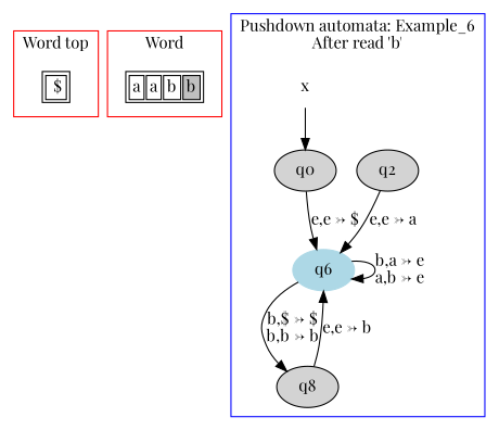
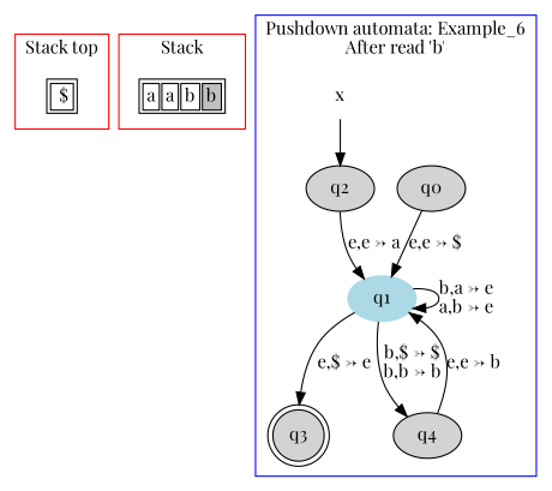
  digraph {
    fontname="Playfair Display"
    node [fontname="Playfair Display" style=filled]
    edge [fontname="Playfair Display"]
    n1 [label=<<TABLE> <TR> <TD> $</TD> </TR> </TABLE>> shape=plaintext style=""]
    n2 [label=<<TABLE> <TR> <TD><FONT>a</FONT></TD> <TD><FONT>a</FONT></TD> <TD><FONT>b</FONT></TD> <TD BGCOLOR="gray"><FONT>b</FONT></TD> </TR> </TABLE>> shape=plaintext style=""]
    q0
-   q1 [color=lightblue label=q6]
+   q1 [color=lightblue]
    q2
-   q4 [label=q8]
+   q3 [shape=doublecircle]
+   q4
    x [color=white]
    subgraph cluster_1 {
      color=red
-     label="Word top"
+     label="Stack top"
      n1
    }
    subgraph cluster_2 {
      color=red
-     label=Word
+     label=Stack
      n2
    }
    subgraph cluster_3 {
      color=blue
      label="Pushdown automata: Example_6\nAfter read 'b'"
      q0
      q1
      q2
+     q3
      q4
      x
    }
    q0 -> q1 [label="e,e -> $"]
    q1 -> q1 [label="b,a -> e\na,b -> e"]
+   q1 -> q3 [label="e,$ -> e"]
    q1 -> q4 [label="b,$ -> $\nb,b -> b"]
    q2 -> q1 [label="e,e -> a"]
    q4 -> q1 [label="e,e -> b"]
-   x -> q0
+   x -> q2
  }
